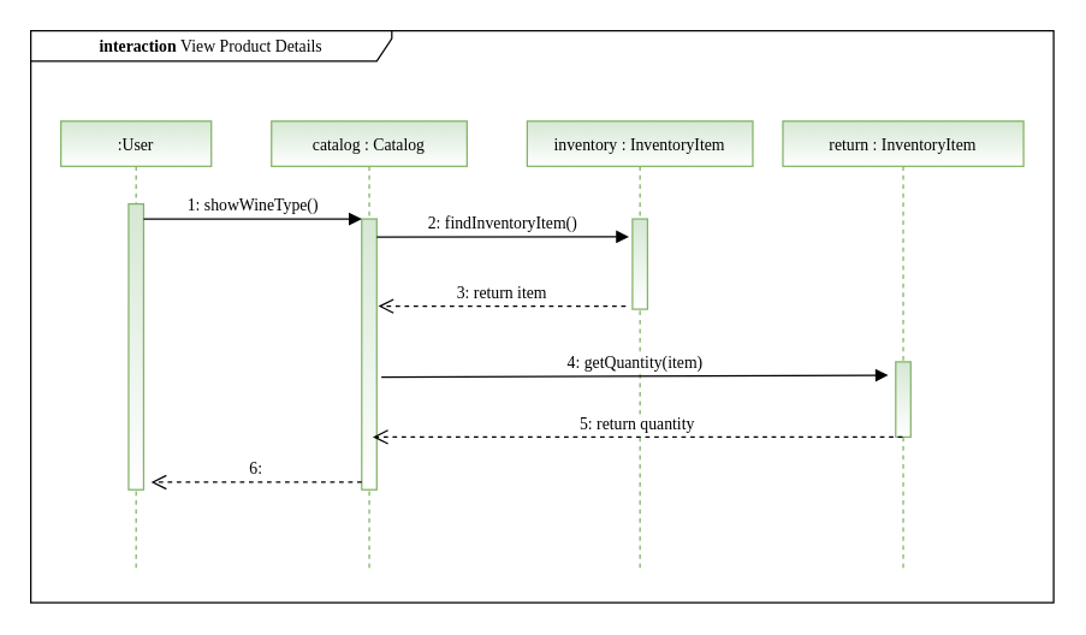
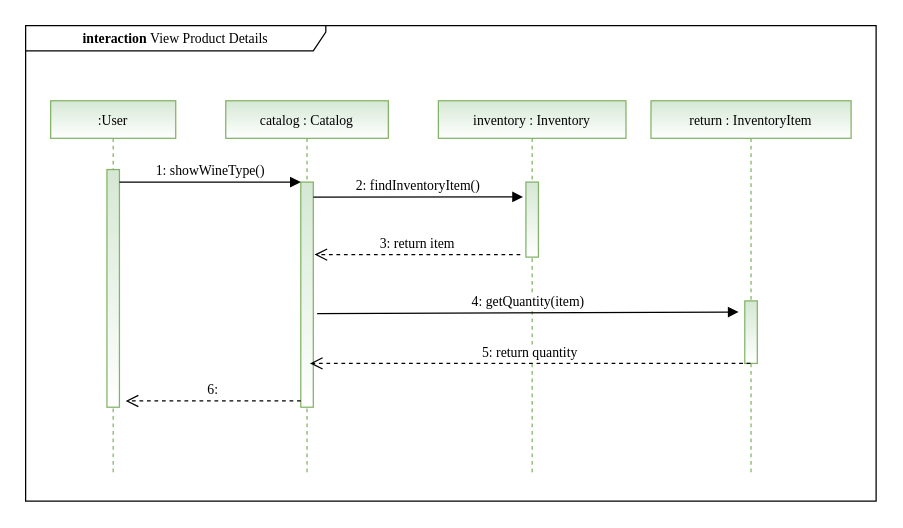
  <mxCell id="0" />
  <mxCell id="1" parent="0" />
  <mxCell id="2" value="&lt;b&gt;interaction &lt;/b&gt;View Product Details" style="shape=umlFrame;whiteSpace=wrap;html=1;width=240;height=20;fontFamily=Lucida Console;fontSize=11;" vertex="1" parent="1"><mxGeometry x="20" y="20" width="680" height="380" as="geometry" /></mxCell>
  <mxCell id="3" value=":User" style="shape=umlLifeline;perimeter=lifelinePerimeter;container=1;collapsible=0;recursiveResize=0;rounded=0;shadow=0;strokeWidth=1;size=30;fontFamily=Lucida Console;fontSize=11;fillColor=#d5e8d4;strokeColor=#82b366;gradientColor=#ffffff;" parent="1" vertex="1"><mxGeometry x="40" y="80" width="100" height="300" as="geometry" /></mxCell>
  <mxCell id="4" value="" style="points=[];perimeter=orthogonalPerimeter;rounded=0;shadow=0;strokeWidth=1;fontFamily=Lucida Console;fontSize=11;fillColor=#d5e8d4;strokeColor=#82b366;gradientColor=#ffffff;" parent="3" vertex="1"><mxGeometry x="45" y="55" width="10" height="190" as="geometry" /></mxCell>
  <mxCell id="5" value="catalog : Catalog" style="shape=umlLifeline;perimeter=lifelinePerimeter;container=1;collapsible=0;recursiveResize=0;rounded=0;shadow=0;strokeWidth=1;size=30;fontFamily=Lucida Console;fontSize=11;fillColor=#d5e8d4;strokeColor=#82b366;gradientColor=#ffffff;" parent="1" vertex="1"><mxGeometry x="180" y="80" width="130" height="300" as="geometry" /></mxCell>
  <mxCell id="6" value="" style="points=[];perimeter=orthogonalPerimeter;rounded=0;shadow=0;strokeWidth=1;fontFamily=Lucida Console;fontSize=11;fillColor=#d5e8d4;strokeColor=#82b366;gradientColor=#ffffff;" parent="5" vertex="1"><mxGeometry x="60" y="65" width="10" height="180" as="geometry" /></mxCell>
  <mxCell id="7" value="1: showWineType()" style="verticalAlign=bottom;endArrow=block;entryX=0;entryY=0;shadow=0;strokeWidth=1;fontFamily=Lucida Console;fontSize=11;" parent="1" source="4" target="6" edge="1"><mxGeometry relative="1" as="geometry"><mxPoint x="185" y="160" as="sourcePoint" /></mxGeometry></mxCell>
  <mxCell id="8" value="2: findInventoryItem()" style="verticalAlign=bottom;endArrow=block;shadow=0;strokeWidth=1;entryX=0;entryY=0.412;entryDx=0;entryDy=0;entryPerimeter=0;fontFamily=Lucida Console;fontSize=11;" edge="1" parent="1"><mxGeometry relative="1" as="geometry"><mxPoint x="250" y="157" as="sourcePoint" /><mxPoint x="417.68" y="156.84" as="targetPoint" /></mxGeometry></mxCell>
  <mxCell id="9" value="3: return item" style="verticalAlign=bottom;endArrow=open;dashed=1;endSize=8;shadow=0;strokeWidth=1;fontFamily=Lucida Console;fontSize=11;" edge="1" parent="1"><mxGeometry relative="1" as="geometry"><mxPoint x="251" y="203" as="targetPoint" /><mxPoint x="415.5" y="203" as="sourcePoint" /></mxGeometry></mxCell>
- <mxCell id="10" value="inventory : InventoryItem" style="shape=umlLifeline;perimeter=lifelinePerimeter;container=1;collapsible=0;recursiveResize=0;rounded=0;shadow=0;strokeWidth=1;size=30;fontFamily=Lucida Console;fontSize=11;fillColor=#d5e8d4;strokeColor=#82b366;gradientColor=#ffffff;" vertex="1" parent="1"><mxGeometry x="350" y="80" width="150" height="300" as="geometry" /></mxCell>
+ <mxCell id="10" value="inventory : Inventory" style="shape=umlLifeline;perimeter=lifelinePerimeter;container=1;collapsible=0;recursiveResize=0;rounded=0;shadow=0;strokeWidth=1;size=30;fontFamily=Lucida Console;fontSize=11;fillColor=#d5e8d4;strokeColor=#82b366;gradientColor=#ffffff;" vertex="1" parent="1"><mxGeometry x="350" y="80" width="150" height="300" as="geometry" /></mxCell>
  <mxCell id="11" value="" style="points=[];perimeter=orthogonalPerimeter;rounded=0;shadow=0;strokeWidth=1;fontFamily=Lucida Console;fontSize=11;fillColor=#d5e8d4;strokeColor=#82b366;gradientColor=#ffffff;" vertex="1" parent="10"><mxGeometry x="70" y="65" width="10" height="60" as="geometry" /></mxCell>
  <mxCell id="12" value="return : InventoryItem" style="shape=umlLifeline;perimeter=lifelinePerimeter;container=1;collapsible=0;recursiveResize=0;rounded=0;shadow=0;strokeWidth=1;size=30;fontFamily=Lucida Console;fontSize=11;fillColor=#d5e8d4;strokeColor=#82b366;gradientColor=#ffffff;" vertex="1" parent="1"><mxGeometry x="520" y="80" width="160" height="300" as="geometry" /></mxCell>
  <mxCell id="13" value="" style="points=[];perimeter=orthogonalPerimeter;rounded=0;shadow=0;strokeWidth=1;fontFamily=Lucida Console;fontSize=11;fillColor=#d5e8d4;strokeColor=#82b366;gradientColor=#ffffff;" vertex="1" parent="12"><mxGeometry x="75" y="160" width="10" height="50" as="geometry" /></mxCell>
  <mxCell id="14" value="4: getQuantity(item)" style="verticalAlign=bottom;endArrow=block;shadow=0;strokeWidth=1;fontFamily=Lucida Console;fontSize=11;entryX=0.438;entryY=0.563;entryDx=0;entryDy=0;entryPerimeter=0;exitX=0.562;exitY=0.567;exitDx=0;exitDy=0;exitPerimeter=0;" edge="1" parent="1" source="5" target="12"><mxGeometry relative="1" as="geometry"><mxPoint x="270" y="249" as="sourcePoint" /><mxPoint x="580" y="249" as="targetPoint" /></mxGeometry></mxCell>
  <mxCell id="15" value="5: return quantity" style="verticalAlign=bottom;endArrow=open;dashed=1;endSize=8;shadow=0;strokeWidth=1;fontFamily=Lucida Console;fontSize=11;entryX=0.518;entryY=0.7;entryDx=0;entryDy=0;entryPerimeter=0;" edge="1" parent="1" source="12" target="5"><mxGeometry relative="1" as="geometry"><mxPoint x="275" y="289" as="targetPoint" /><mxPoint x="577.07" y="288.8" as="sourcePoint" /></mxGeometry></mxCell>
  <mxCell id="16" value="6:" style="verticalAlign=bottom;endArrow=open;dashed=1;endSize=8;shadow=0;strokeWidth=1;fontFamily=Lucida Console;fontSize=11;" edge="1" parent="1"><mxGeometry relative="1" as="geometry"><mxPoint x="100" y="320" as="targetPoint" /><mxPoint x="240" y="320" as="sourcePoint" /></mxGeometry></mxCell>
